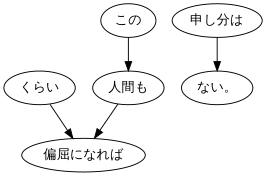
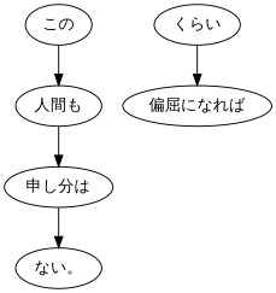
  digraph {
    fontname="EB Garamond"
    node [fontname="EB Garamond"]
    edge [fontname="EB Garamond"]
    n1 [label="人間も"]
    n2 [label="偏屈になれば"]
    n3 [label="この"]
    n4 [label="くらい"]
    n5 [label="ない。"]
    n6 [label="申し分は"]
-   n1 -> n2
+   n1 -> n6
    n3 -> n1
    n4 -> n2
    n6 -> n5
  }
